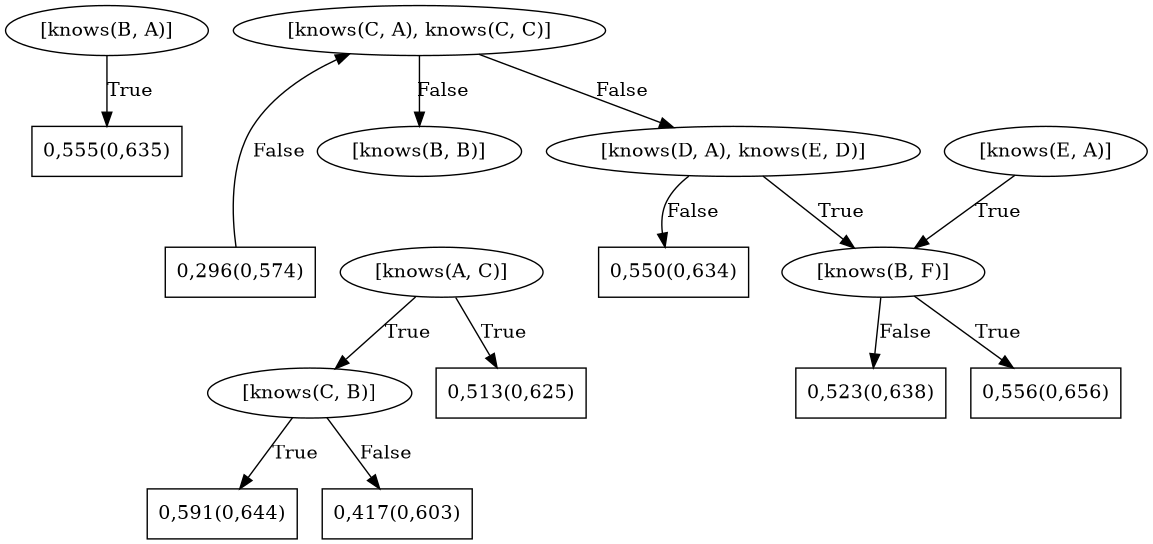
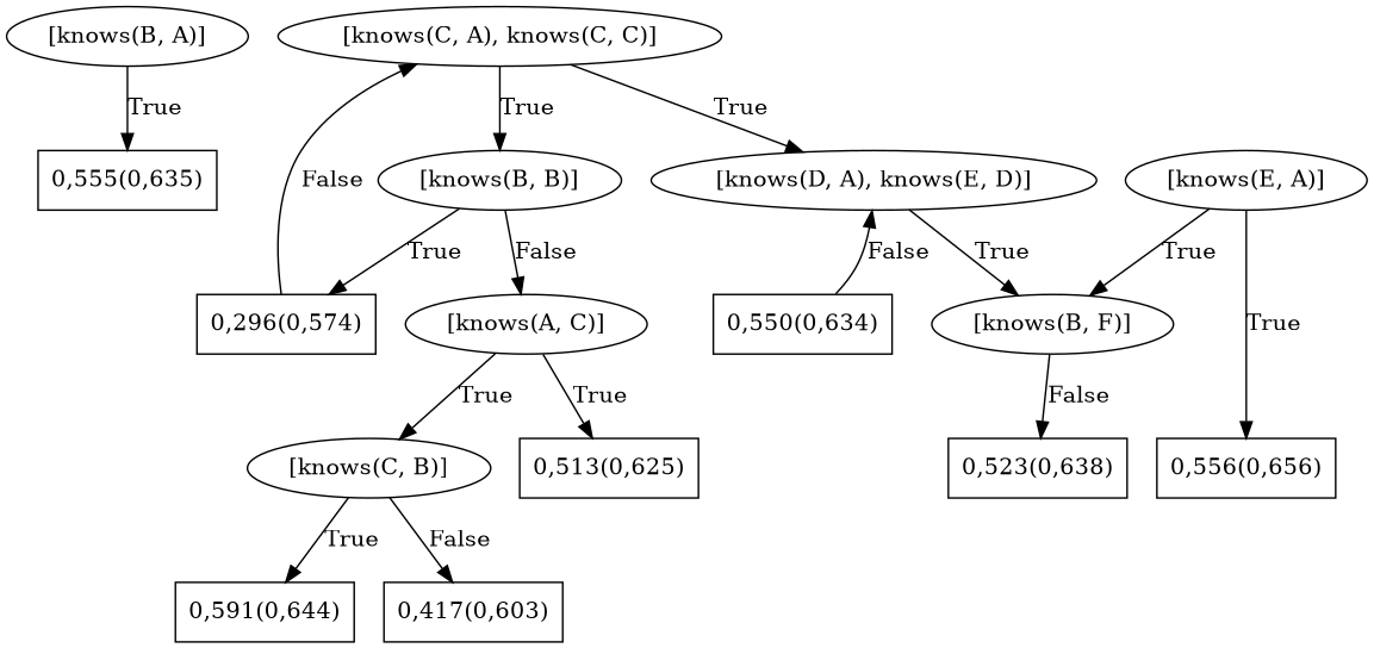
  digraph {
    n1 [label="[knows(B, A)]"]
    n2 [label="0,555(0,635)" shape=box]
    n3 [label="[knows(C, A), knows(C, C)]"]
    n4 [label="[knows(B, B)]"]
    n5 [label="[knows(D, A), knows(E, D)]"]
    n6 [label="0,296(0,574)" shape=box]
    n7 [label="[knows(A, C)]"]
    n8 [label="0,550(0,634)" shape=box]
    n9 [label="[knows(B, F)]"]
    n10 [label="0,513(0,625)" shape=box]
    n11 [label="[knows(C, B)]"]
    n12 [label="[knows(E, A)]"]
    n13 [label="0,591(0,644)" shape=box]
    n14 [label="0,417(0,603)" shape=box]
    n15 [label="0,556(0,656)" shape=box]
    n16 [label="0,523(0,638)" shape=box]
    n1 -> n2 [label=True]
-   n3 -> n4 [label=False]
-   n3 -> n5 [label=False]
-   n5 -> n8 [label=False]
+   n3 -> n4 [label=True]
+   n3 -> n5 [label=True]
+   n4 -> n6 [label=True]
+   n4 -> n7 [label=False]
+   n8 -> n5 [label=False]
    n5 -> n9 [label=True]
    n6 -> n3 [label=False]
    n7 -> n10 [label=True]
    n7 -> n11 [label=True]
-   n9 -> n15 [label=True]
+   n12 -> n15 [label=True]
    n9 -> n16 [label=False]
    n11 -> n13 [label=True]
    n11 -> n14 [label=False]
    n12 -> n9 [label=True]
  }
